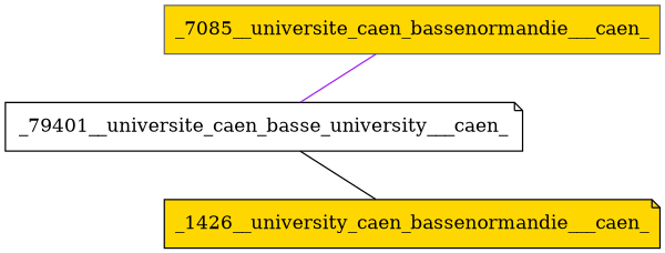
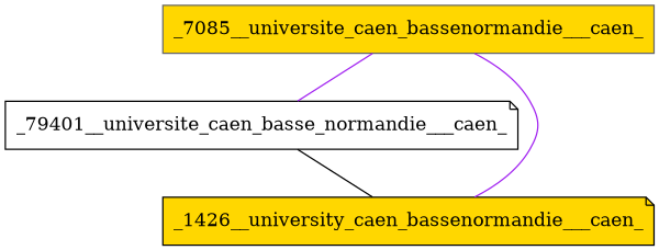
  graph {
    node [color=black fillcolor=gold shape=note style=filled]
    edge [color=purple]
    n1 [color=gray40 label=_7085__universite_caen_bassenormandie___caen_ shape=box]
    _1426__university_caen_bassenormandie___caen_
-   _79401__universite_caen_basse_normandie___caen_ [fillcolor=white label=_79401__universite_caen_basse_university___caen_]
+   _79401__universite_caen_basse_normandie___caen_ [fillcolor=white]
    n1 -- _79401__universite_caen_basse_normandie___caen_
+   _1426__university_caen_bassenormandie___caen_ -- n1
    _79401__universite_caen_basse_normandie___caen_ -- _1426__university_caen_bassenormandie___caen_ [color=black]
  }
